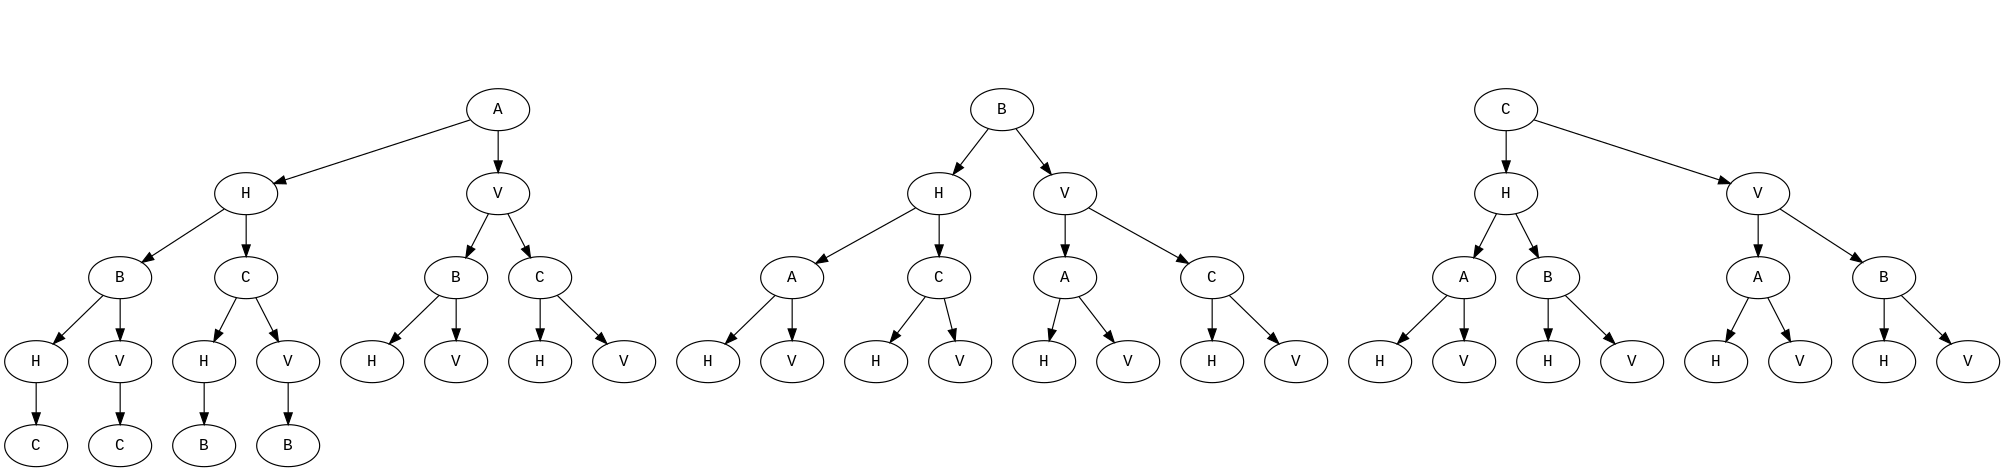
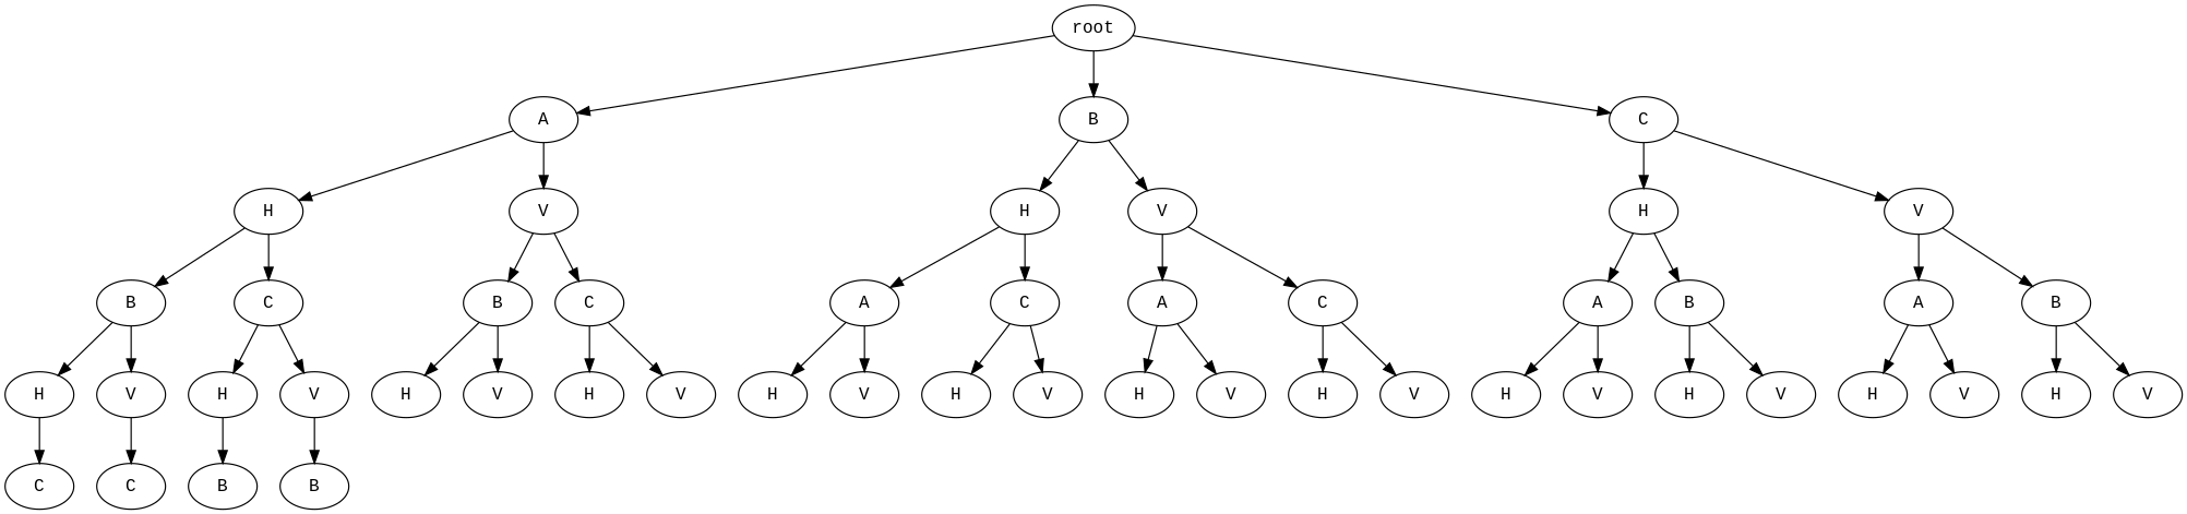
  digraph {
    fontname="Liberation Mono"
    node [fontname="Liberation Mono"]
    edge [fontname="Liberation Mono"]
+   n1 [label=root]
    n2 [label=A]
    n3 [label=B]
    n4 [label=C]
    n5 [label=H]
    n6 [label=V]
    n7 [label=H]
    n8 [label=V]
    n9 [label=H]
    n10 [label=V]
    n11 [label=B]
    n12 [label=C]
    n13 [label=B]
    n14 [label=C]
    n15 [label=A]
    n16 [label=C]
    n17 [label=A]
    n18 [label=C]
    n19 [label=A]
    n20 [label=B]
    n21 [label=A]
    n22 [label=B]
    n23 [label=H]
    n24 [label=V]
    n25 [label=H]
    n26 [label=V]
    n27 [label=H]
    n28 [label=V]
    n29 [label=H]
    n30 [label=V]
    n31 [label=H]
    n32 [label=V]
    n33 [label=H]
    n34 [label=V]
    n35 [label=H]
    n36 [label=V]
    n37 [label=H]
    n38 [label=V]
    n39 [label=H]
    n40 [label=V]
    n41 [label=H]
    n42 [label=V]
    n43 [label=H]
    n44 [label=V]
    n45 [label=H]
    n46 [label=V]
    n47 [label=C]
    n48 [label=C]
    n49 [label=B]
    n50 [label=B]
+   n1 -> n2
+   n1 -> n3
+   n1 -> n4
    n2 -> n5
    n2 -> n6
    n3 -> n7
    n3 -> n8
    n4 -> n9
    n4 -> n10
    n5 -> n11
    n5 -> n12
    n6 -> n13
    n6 -> n14
    n7 -> n15
    n7 -> n16
    n8 -> n17
    n8 -> n18
    n9 -> n19
    n9 -> n20
    n10 -> n21
    n10 -> n22
    n11 -> n23
    n11 -> n24
    n12 -> n25
    n12 -> n26
    n13 -> n27
    n13 -> n28
    n14 -> n29
    n14 -> n30
    n15 -> n31
    n15 -> n32
    n16 -> n33
    n16 -> n34
    n17 -> n35
    n17 -> n36
    n18 -> n37
    n18 -> n38
    n19 -> n39
    n19 -> n40
    n20 -> n41
    n20 -> n42
    n21 -> n43
    n21 -> n44
    n22 -> n45
    n22 -> n46
    n23 -> n47
    n24 -> n48
    n25 -> n49
    n26 -> n50
  }
